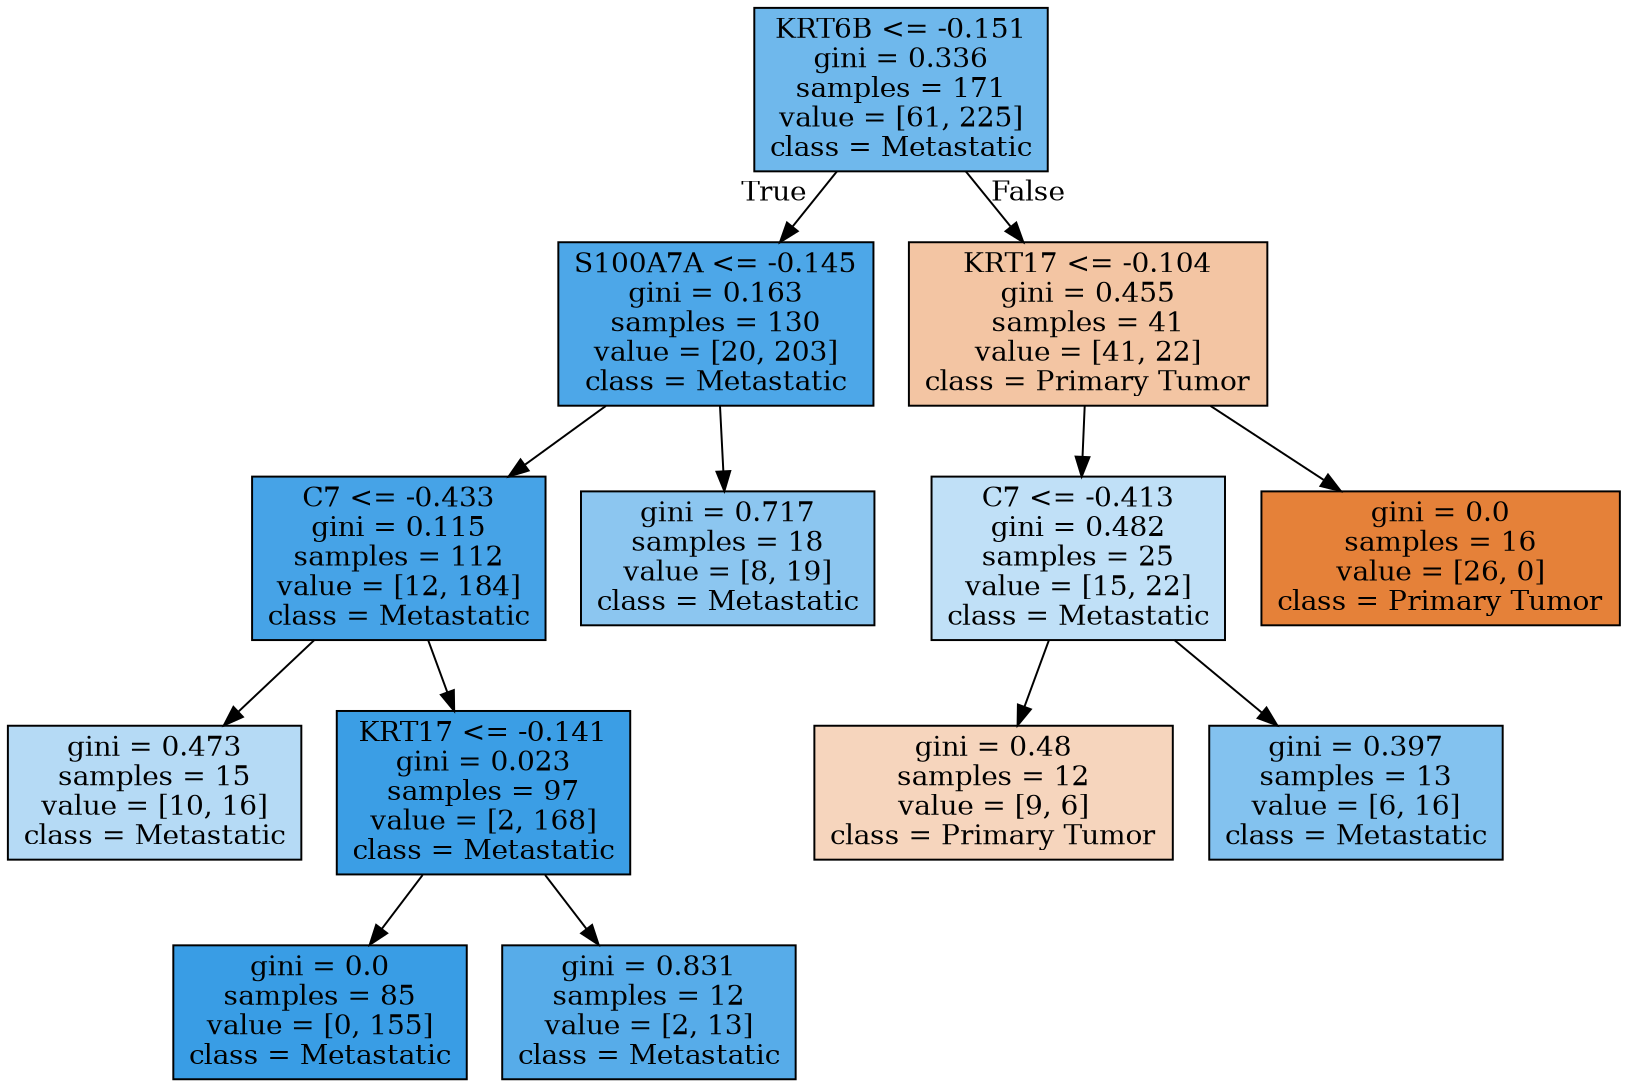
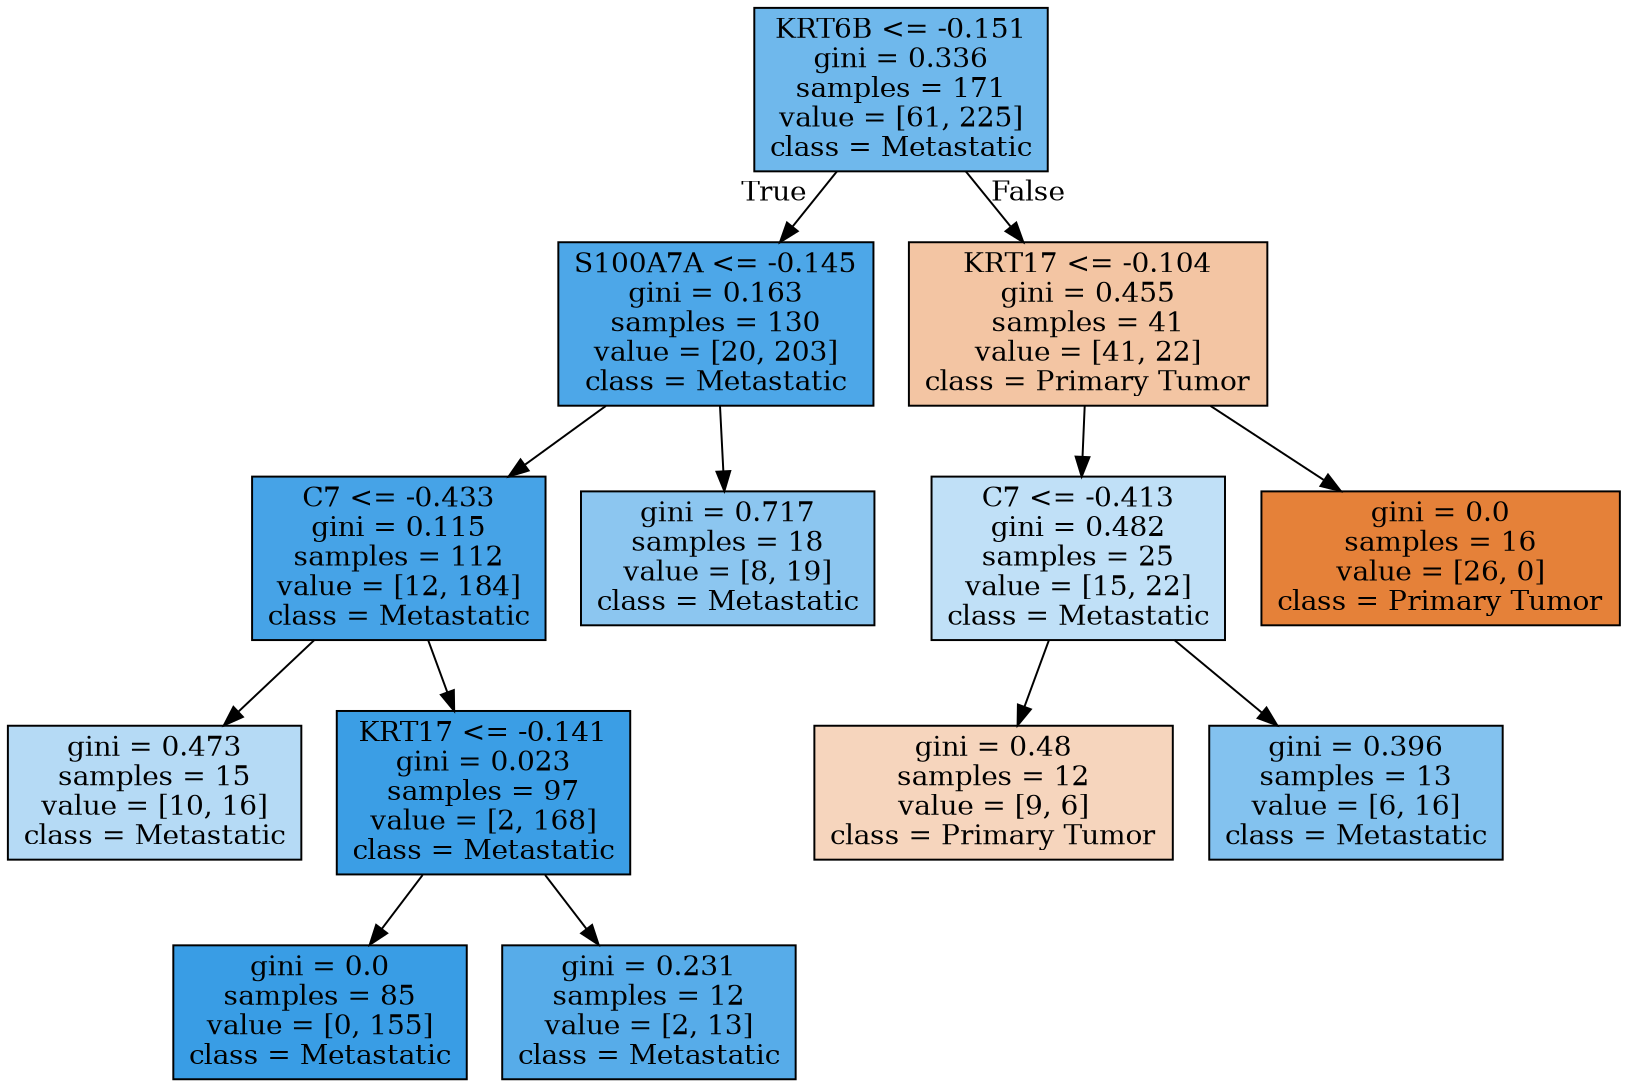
  digraph {
    node [color=black shape=box style=filled]
    n1 [fillcolor="#6fb8ec" label="KRT6B <= -0.151\ngini = 0.336\nsamples = 171\nvalue = [61, 225]\nclass = Metastatic"]
    n2 [fillcolor="#4da7e8" label="S100A7A <= -0.145\ngini = 0.163\nsamples = 130\nvalue = [20, 203]\nclass = Metastatic"]
    n3 [fillcolor="#f3c5a3" label="KRT17 <= -0.104\ngini = 0.455\nsamples = 41\nvalue = [41, 22]\nclass = Primary Tumor"]
    n4 [fillcolor="#46a3e7" label="C7 <= -0.433\ngini = 0.115\nsamples = 112\nvalue = [12, 184]\nclass = Metastatic"]
    n5 [fillcolor="#8cc6f0" label="gini = 0.717\nsamples = 18\nvalue = [8, 19]\nclass = Metastatic"]
    n6 [fillcolor="#c0e0f7" label="C7 <= -0.413\ngini = 0.482\nsamples = 25\nvalue = [15, 22]\nclass = Metastatic"]
    n7 [fillcolor="#e58139" label="gini = 0.0\nsamples = 16\nvalue = [26, 0]\nclass = Primary Tumor"]
    n8 [fillcolor="#b5daf5" label="gini = 0.473\nsamples = 15\nvalue = [10, 16]\nclass = Metastatic"]
    n9 [fillcolor="#3b9ee5" label="KRT17 <= -0.141\ngini = 0.023\nsamples = 97\nvalue = [2, 168]\nclass = Metastatic"]
    n10 [fillcolor="#399de5" label="gini = 0.0\nsamples = 85\nvalue = [0, 155]\nclass = Metastatic"]
-   n11 [fillcolor="#57ace9" label="gini = 0.831\nsamples = 12\nvalue = [2, 13]\nclass = Metastatic"]
+   n11 [fillcolor="#57ace9" label="gini = 0.231\nsamples = 12\nvalue = [2, 13]\nclass = Metastatic"]
    n12 [fillcolor="#f6d5bd" label="gini = 0.48\nsamples = 12\nvalue = [9, 6]\nclass = Primary Tumor"]
-   n13 [fillcolor="#83c2ef" label="gini = 0.397\nsamples = 13\nvalue = [6, 16]\nclass = Metastatic"]
+   n13 [fillcolor="#83c2ef" label="gini = 0.396\nsamples = 13\nvalue = [6, 16]\nclass = Metastatic"]
    n1 -> n2 [headlabel=True labelangle=45 labeldistance=2.5]
    n1 -> n3 [headlabel=False labelangle=-45 labeldistance=2.5]
    n2 -> n4
    n2 -> n5
    n3 -> n6
    n3 -> n7
    n4 -> n8
    n4 -> n9
    n6 -> n12
    n6 -> n13
    n9 -> n10
    n9 -> n11
  }
